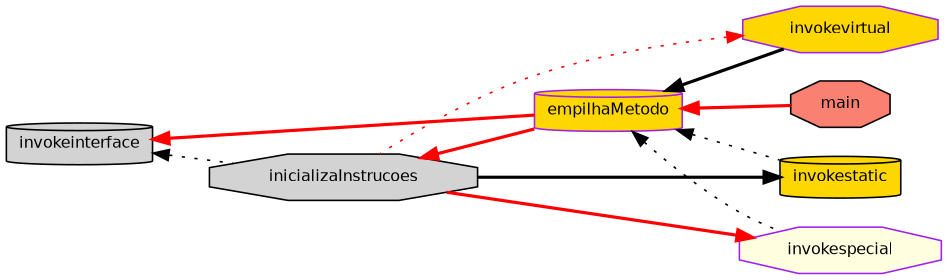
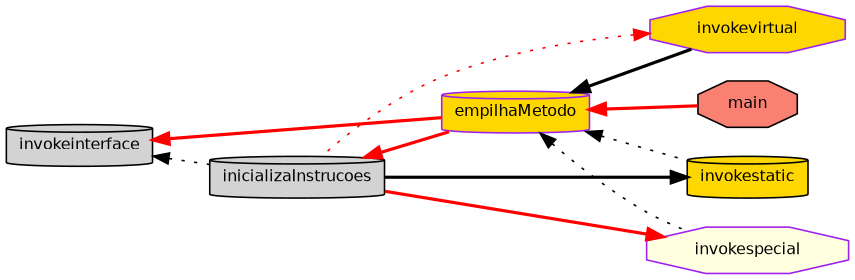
  digraph {
    rankdir=LR
    node [color=black fillcolor=gold fontname=Helvetica fontsize=10 shape=cylinder style=filled]
    edge [color=red dir=back fontname=Helvetica fontsize=10 labelfontname=Helvetica labelfontsize=10 style=bold]
-   n1 [fillcolor=lightgrey fontcolor=black height=0.2 label=inicializaInstrucoes shape=octagon width=0.4]
+   n1 [fillcolor=lightgrey fontcolor=black height=0.2 label=inicializaInstrucoes width=0.4]
    n2 [color=purple height=0.2 label=empilhaMetodo width=0.4]
    n3 [color=purple height=0.2 label=invokevirtual shape=octagon width=0.4]
    n4 [color=purple fillcolor=lightyellow height=0.2 label=invokespecial shape=octagon width=0.4]
    n5 [height=0.2 label=invokestatic width=0.4]
    n6 [fillcolor=salmon height=0.2 label=main shape=octagon width=0.4]
    n7 [fillcolor=lightgrey height=0.2 label=invokeinterface width=0.4]
    n1 -> n2
    n2 -> n3 [color=black]
    n2 -> n4 [color=black style=dotted]
    n2 -> n5 [color=black style=dotted]
    n2 -> n6
    n3 -> n1 [style=dotted]
    n4 -> n1
    n5 -> n1 [color=black]
    n7 -> n1 [color=black style=dotted]
    n7 -> n2
  }
